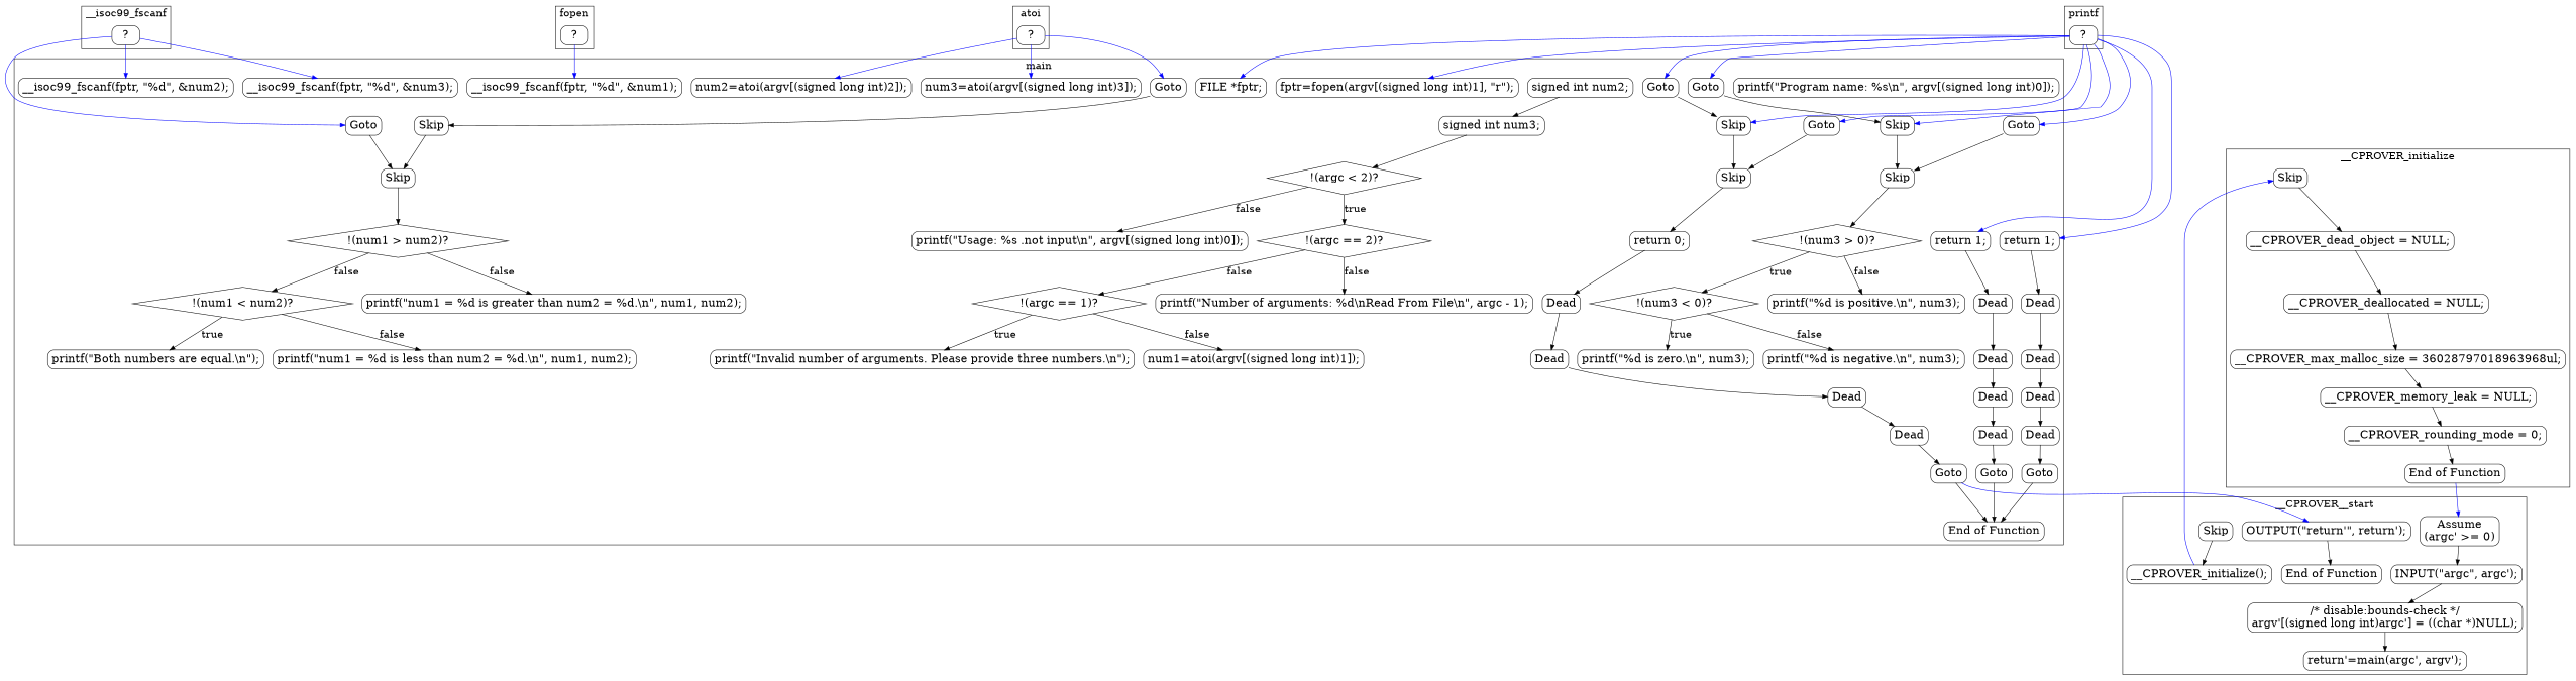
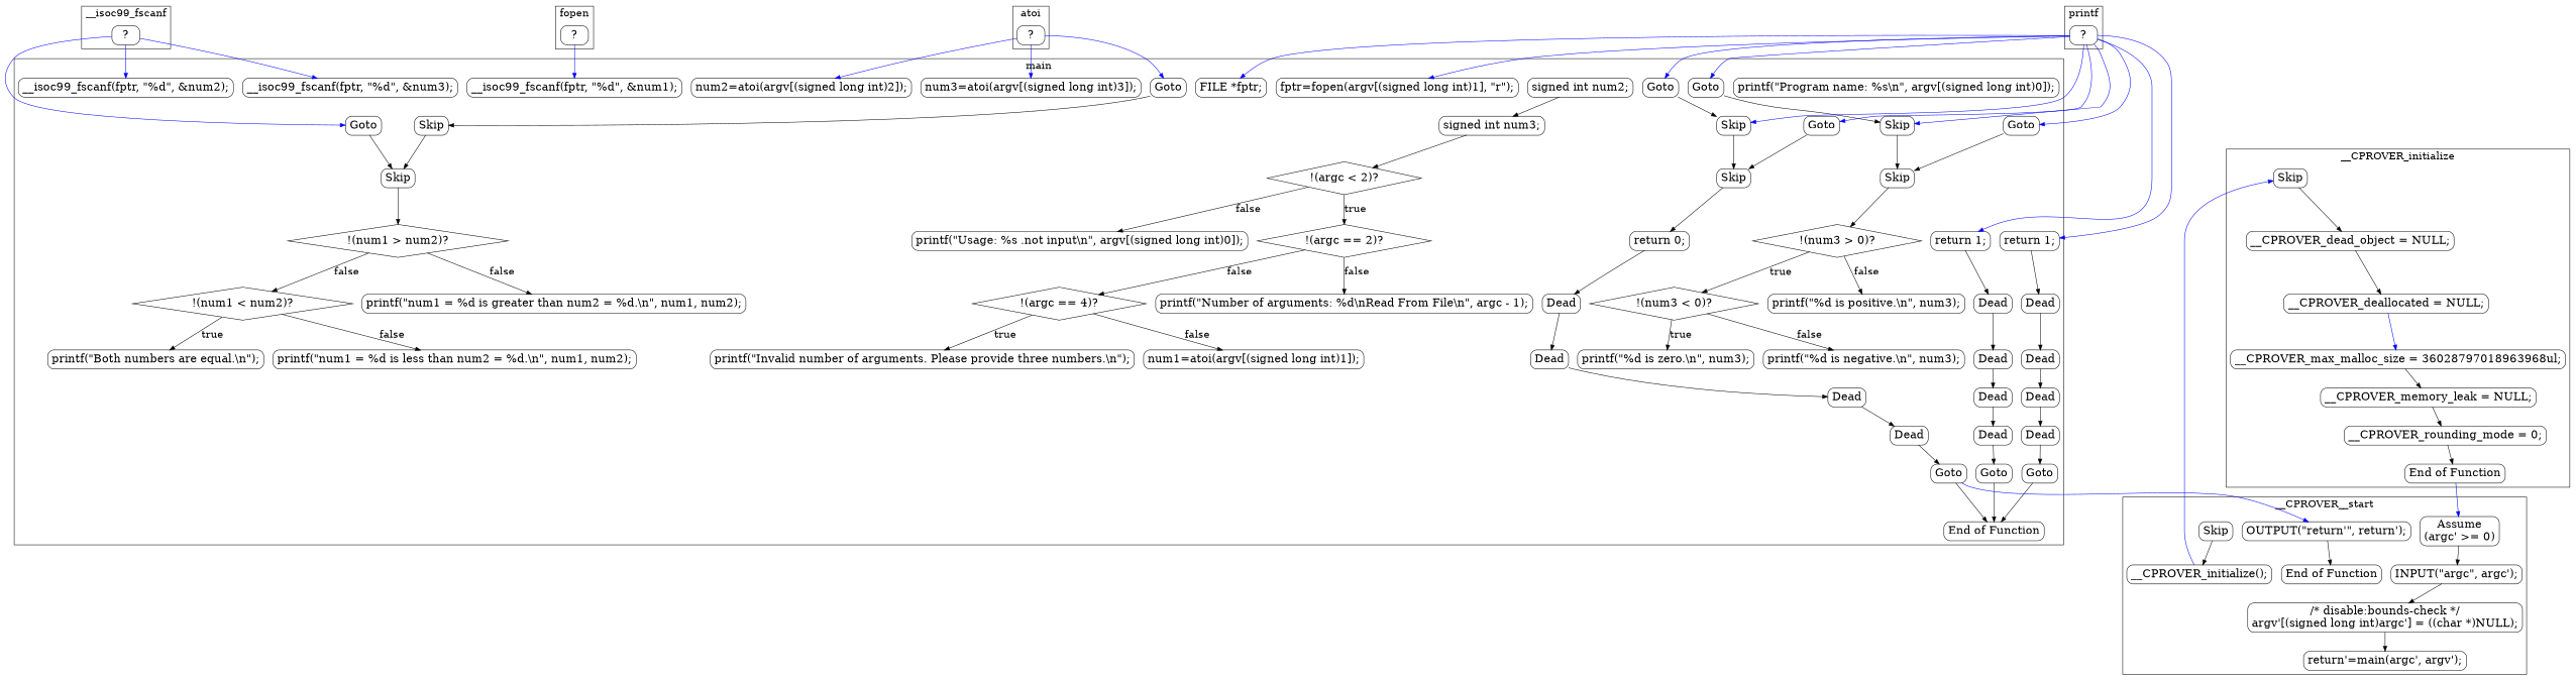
  digraph {
    color=black
    compound=true
    fontsize=20
    node [fontsize=22 shape=Mrecord]
    n1 [label="printf(\"Program name: %s\\n\", argv[(signed long int)0]);"]
    n2 [label="FILE *fptr;"]
    n3 [label="signed int num2;"]
    n4 [label="signed int num3;"]
    n5 [label="!(argc \< 2)?" shape=diamond]
    n6 [label="!(argc == 2)?" shape=diamond]
    n7 [label="printf(\"Usage: %s .not input\\n\", argv[(signed long int)0]);"]
-   n8 [label="!(argc == 1)?" shape=diamond]
+   n8 [label="!(argc == 4)?" shape=diamond]
    n9 [label="printf(\"Number of arguments: %d\\nRead From File\\n\", argc - 1);"]
    n10 [label="printf(\"Invalid number of arguments. Please provide three numbers.\\n\");"]
    n11 [label="num1=atoi(argv[(signed long int)1]);"]
    n12 [label="return 1;"]
    n13 [label=Dead]
    n14 [label=Dead]
    n15 [label="fptr=fopen(argv[(signed long int)1], \"r\");"]
    n16 [label=Dead]
    n17 [label="return 1;"]
    n18 [label=Dead]
    n19 [label=Dead]
    n20 [label="num2=atoi(argv[(signed long int)2]);"]
    n21 [label="__isoc99_fscanf(fptr, \"%d\", &num1);"]
    n22 [label=Dead]
    n23 [label=Dead]
    n24 [label="num3=atoi(argv[(signed long int)3]);"]
    n25 [label="__isoc99_fscanf(fptr, \"%d\", &num2);"]
    n26 [label=Goto]
    n27 [label=Dead]
    n28 [label=Goto]
    n29 [label=Skip]
    n30 [label=Skip]
    n31 [label="__isoc99_fscanf(fptr, \"%d\", &num3);"]
    n32 [label="End of Function"]
    n33 [label=Goto]
    n34 [label="!(num1 \> num2)?" shape=diamond]
    n35 [label=Goto]
    n36 [label="!(num1 \< num2)?" shape=diamond]
    n37 [label="printf(\"num1 = %d is greater than num2 = %d.\\n\", num1, num2);"]
    n38 [label="printf(\"Both numbers are equal.\\n\");"]
    n39 [label="printf(\"num1 = %d is less than num2 = %d.\\n\", num1, num2);"]
    n40 [label=Goto]
    n41 [label=Skip]
    n42 [label="!(num3 \> 0)?" shape=diamond]
    n43 [label=Skip]
    n44 [label=Goto]
    n45 [label="!(num3 \< 0)?" shape=diamond]
    n46 [label="printf(\"%d is positive.\\n\", num3);"]
    n47 [label="printf(\"%d is zero.\\n\", num3);"]
    n48 [label="printf(\"%d is negative.\\n\", num3);"]
    n49 [label=Goto]
    n50 [label=Skip]
    n51 [label="return 0;"]
    n52 [label=Skip]
    n53 [label=Goto]
    n54 [label=Dead]
    n55 [label=Dead]
    n56 [label=Dead]
    n57 [label=Dead]
    n58 [label=Goto]
    n59 [label=Skip]
    n60 [label="__CPROVER_initialize();"]
    n61 [label="Assume\n(argc' \>= 0)"]
    n62 [label="INPUT(\"argc\", argc');"]
    n63 [label="/* disable:bounds-check */\nargv'[(signed long int)argc'] = ((char *)NULL);"]
    n64 [label="return'=main(argc', argv');"]
    n65 [label="OUTPUT(\"return'\", return');"]
    n66 [label="End of Function"]
    n67 [label="?"]
    n68 [label=Skip]
    n69 [label="__CPROVER_dead_object = NULL;"]
    n70 [label="__CPROVER_deallocated = NULL;"]
    n71 [label="__CPROVER_max_malloc_size = 36028797018963968ul;"]
    n72 [label="__CPROVER_memory_leak = NULL;"]
    n73 [label="__CPROVER_rounding_mode = 0;"]
    n74 [label="End of Function"]
    n75 [label="?"]
    n76 [label="?"]
    n77 [label="?"]
    subgraph cluster_1 {
      label=main
      n1
      n2
      n3
      n4
      n5
      n6
      n7
      n8
      n9
      n10
      n11
      n12
      n13
      n14
      n15
      n16
      n17
      n18
      n19
      n20
      n21
      n22
      n23
      n24
      n25
      n26
      n27
      n28
      n29
      n30
      n31
      n32
      n33
      n34
      n35
      n36
      n37
      n38
      n39
      n40
      n41
      n42
      n43
      n44
      n45
      n46
      n47
      n48
      n49
      n50
      n51
      n52
      n53
      n54
      n55
      n56
      n57
      n58
    }
    subgraph cluster_2 {
      label=__CPROVER__start
      n59
      n60
      n61
      n62
      n63
      n64
      n65
      n66
    }
    subgraph cluster_3 {
      label=atoi
      rank=sink
      n67
    }
    subgraph cluster_4 {
      label=__CPROVER_initialize
      n68
      n69
      n70
      n71
      n72
      n73
      n74
    }
    subgraph cluster_5 {
      label=printf
      rank=sink
      n75
    }
    subgraph cluster_6 {
      label=fopen
      rank=sink
      n76
    }
    subgraph cluster_7 {
      label=__isoc99_fscanf
      rank=sink
      n77
    }
    n3 -> n4
    n4 -> n5
    n5 -> n6 [fontsize=20 label=true]
    n5 -> n7 [fontsize=20 label=false]
    n6 -> n8 [fontsize=20 label=false]
    n6 -> n9 [fontsize=20 label=false]
    n8 -> n10 [fontsize=20 label=true]
    n8 -> n11 [fontsize=20 label=false]
    n12 -> n13
    n13 -> n14
    n14 -> n16
    n16 -> n22
    n17 -> n18
    n18 -> n19
    n19 -> n23
    n22 -> n26
    n23 -> n27
    n26 -> n32
    n27 -> n33
    n28 -> n29
    n29 -> n30
    n30 -> n34
    n33 -> n32
    n34 -> n36 [fontsize=20 label=false]
    n34 -> n37 [fontsize=20 label=false]
    n35 -> n30
    n36 -> n38 [fontsize=20 label=true]
    n36 -> n39 [fontsize=20 label=false]
    n40 -> n41
    n41 -> n42
    n42 -> n45 [fontsize=20 label=true]
    n42 -> n46 [fontsize=20 label=false]
    n43 -> n41
    n44 -> n43
    n45 -> n47 [fontsize=20 label=true]
    n45 -> n48 [fontsize=20 label=false]
    n49 -> n50
    n50 -> n51
    n51 -> n54
    n52 -> n50
    n53 -> n52
    n54 -> n55
    n55 -> n56
    n56 -> n57
    n57 -> n58
    n58 -> n32
    n58 -> n65 [color=blue]
    n59 -> n60
    n60 -> n68 [color=blue]
    n61 -> n62
    n62 -> n63
    n63 -> n64
    n65 -> n66
    n67 -> n20 [color=blue]
    n67 -> n24 [color=blue]
    n67 -> n28 [color=blue]
    n68 -> n69
    n69 -> n70
-   n70 -> n71
+   n70 -> n71 [color=blue]
    n71 -> n72
    n72 -> n73
    n73 -> n74
    n74 -> n61 [color=blue]
    n75 -> n2 [color=blue]
    n75 -> n12 [color=blue]
    n75 -> n15 [color=blue]
    n75 -> n17 [color=blue]
    n75 -> n40 [color=blue]
    n75 -> n43 [color=blue]
    n75 -> n44 [color=blue]
    n75 -> n49 [color=blue]
    n75 -> n52 [color=blue]
    n75 -> n53 [color=blue]
    n76 -> n21 [color=blue]
    n77 -> n25 [color=blue]
    n77 -> n31 [color=blue]
    n77 -> n35 [color=blue]
  }
